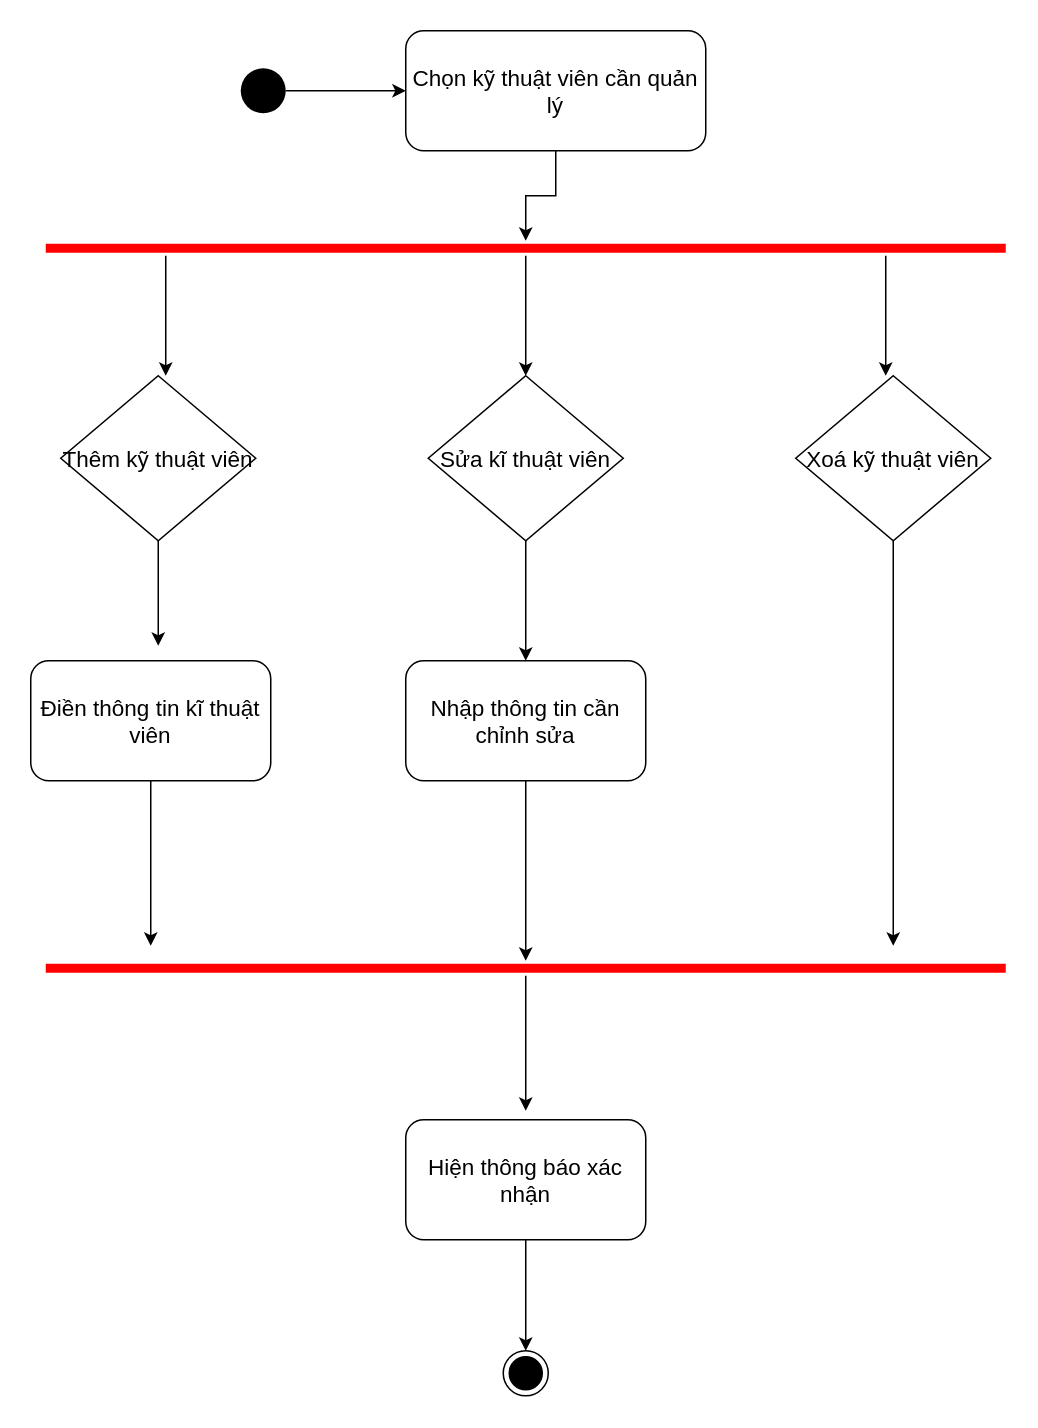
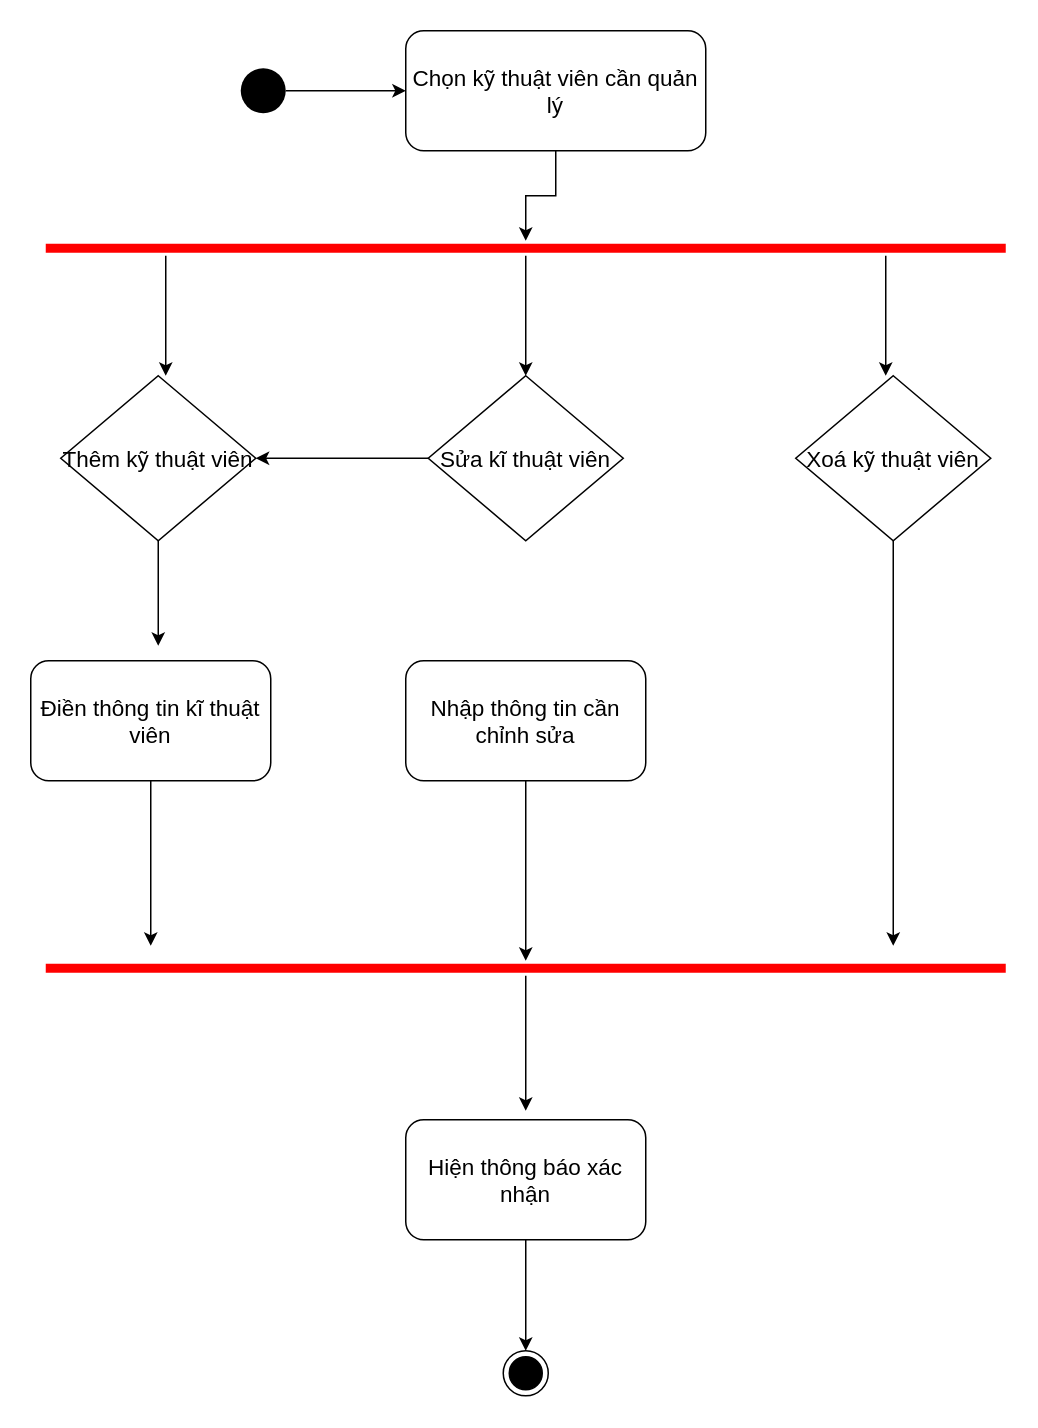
  <mxCell id="0" />
  <mxCell id="1" parent="0" />
  <mxCell id="2" style="edgeStyle=orthogonalEdgeStyle;rounded=0;orthogonalLoop=1;jettySize=auto;html=1;entryX=0;entryY=0.5;entryDx=0;entryDy=0;fontSize=15;" edge="1" parent="1" source="3" target="5"><mxGeometry relative="1" as="geometry" /></mxCell>
  <mxCell id="3" value="" style="ellipse;fillColor=#000000;strokeColor=none;" vertex="1" parent="1"><mxGeometry x="160" y="45" width="30" height="30" as="geometry" /></mxCell>
  <mxCell id="4" style="edgeStyle=orthogonalEdgeStyle;rounded=0;orthogonalLoop=1;jettySize=auto;html=1;fontSize=15;" edge="1" parent="1" source="5" target="10"><mxGeometry relative="1" as="geometry" /></mxCell>
  <mxCell id="5" value="Chọn kỹ thuật viên cần quản lý" style="shape=rect;html=1;rounded=1;whiteSpace=wrap;align=center;fontSize=15;" vertex="1" parent="1"><mxGeometry x="270" y="20" width="200" height="80" as="geometry" /></mxCell>
  <mxCell id="6" value="" style="ellipse;html=1;shape=endState;fillColor=#000000;strokeColor=#000000;fontSize=15;" vertex="1" parent="1"><mxGeometry x="335" y="900" width="30" height="30" as="geometry" /></mxCell>
  <mxCell id="7" style="edgeStyle=orthogonalEdgeStyle;rounded=0;orthogonalLoop=1;jettySize=auto;html=1;entryX=0.5;entryY=0;entryDx=0;entryDy=0;fontSize=15;" edge="1" parent="1" source="10"><mxGeometry relative="1" as="geometry"><mxPoint x="110" y="250" as="targetPoint" /><Array as="points"><mxPoint x="110" y="180" /><mxPoint x="110" y="180" /></Array></mxGeometry></mxCell>
  <mxCell id="8" style="edgeStyle=orthogonalEdgeStyle;rounded=0;orthogonalLoop=1;jettySize=auto;html=1;entryX=0.5;entryY=0;entryDx=0;entryDy=0;fontSize=15;" edge="1" parent="1" source="10"><mxGeometry relative="1" as="geometry"><mxPoint x="350" y="250" as="targetPoint" /></mxGeometry></mxCell>
  <mxCell id="9" style="edgeStyle=orthogonalEdgeStyle;rounded=0;orthogonalLoop=1;jettySize=auto;html=1;entryX=0.5;entryY=0;entryDx=0;entryDy=0;fontSize=15;" edge="1" parent="1" source="10"><mxGeometry relative="1" as="geometry"><mxPoint x="590" y="250" as="targetPoint" /><Array as="points"><mxPoint x="590" y="190" /><mxPoint x="590" y="190" /></Array></mxGeometry></mxCell>
  <mxCell id="10" value="" style="shape=line;html=1;strokeWidth=6;strokeColor=#ff0000;fontSize=15;" vertex="1" parent="1"><mxGeometry x="30" y="160" width="640" height="10" as="geometry" /></mxCell>
  <mxCell id="11" style="edgeStyle=orthogonalEdgeStyle;rounded=0;orthogonalLoop=1;jettySize=auto;html=1;fontSize=15;" edge="1" parent="1" source="12"><mxGeometry relative="1" as="geometry"><mxPoint x="105" y="430" as="targetPoint" /></mxGeometry></mxCell>
  <mxCell id="12" value="Thêm kỹ thuật viên" style="rhombus;fontSize=15;" vertex="1" parent="1"><mxGeometry x="40" y="250" width="130" height="110" as="geometry" /></mxCell>
- <mxCell id="13" style="edgeStyle=orthogonalEdgeStyle;rounded=0;orthogonalLoop=1;jettySize=auto;html=1;entryX=0.5;entryY=0;entryDx=0;entryDy=0;fontSize=15;" edge="1" parent="1" source="14" target="20"><mxGeometry relative="1" as="geometry" /></mxCell>
+ <mxCell id="13" style="edgeStyle=orthogonalEdgeStyle;rounded=0;orthogonalLoop=1;jettySize=auto;html=1;fontSize=15;" edge="1" parent="1" source="14" target="12"><mxGeometry relative="1" as="geometry" /></mxCell>
  <mxCell id="14" value="Sửa kĩ thuật viên" style="rhombus;fontSize=15;" vertex="1" parent="1"><mxGeometry x="285" y="250" width="130" height="110" as="geometry" /></mxCell>
  <mxCell id="15" style="edgeStyle=orthogonalEdgeStyle;rounded=0;orthogonalLoop=1;jettySize=auto;html=1;fontSize=15;" edge="1" parent="1" source="16"><mxGeometry relative="1" as="geometry"><mxPoint x="595" y="630" as="targetPoint" /></mxGeometry></mxCell>
  <mxCell id="16" value="Xoá kỹ thuật viên" style="rhombus;fontSize=15;" vertex="1" parent="1"><mxGeometry x="530" y="250" width="130" height="110" as="geometry" /></mxCell>
  <mxCell id="17" style="edgeStyle=orthogonalEdgeStyle;rounded=0;orthogonalLoop=1;jettySize=auto;html=1;fontSize=15;" edge="1" parent="1" source="18"><mxGeometry relative="1" as="geometry"><mxPoint x="100" y="630" as="targetPoint" /></mxGeometry></mxCell>
  <mxCell id="18" value="Điền thông tin kĩ thuật viên" style="shape=rect;html=1;rounded=1;whiteSpace=wrap;align=center;fontSize=15;" vertex="1" parent="1"><mxGeometry x="20" y="440" width="160" height="80" as="geometry" /></mxCell>
  <mxCell id="19" style="edgeStyle=orthogonalEdgeStyle;rounded=0;orthogonalLoop=1;jettySize=auto;html=1;fontSize=15;" edge="1" parent="1" source="20" target="22"><mxGeometry relative="1" as="geometry" /></mxCell>
  <mxCell id="20" value="Nhập thông tin cần chỉnh sửa" style="shape=rect;html=1;rounded=1;whiteSpace=wrap;align=center;fontSize=15;" vertex="1" parent="1"><mxGeometry x="270" y="440" width="160" height="80" as="geometry" /></mxCell>
  <mxCell id="21" style="edgeStyle=orthogonalEdgeStyle;rounded=0;orthogonalLoop=1;jettySize=auto;html=1;fontSize=15;" edge="1" parent="1" source="22"><mxGeometry relative="1" as="geometry"><mxPoint x="350" y="740" as="targetPoint" /></mxGeometry></mxCell>
  <mxCell id="22" value="" style="shape=line;html=1;strokeWidth=6;strokeColor=#ff0000;fontSize=15;" vertex="1" parent="1"><mxGeometry x="30" y="640" width="640" height="10" as="geometry" /></mxCell>
  <mxCell id="23" style="edgeStyle=orthogonalEdgeStyle;rounded=0;orthogonalLoop=1;jettySize=auto;html=1;entryX=0.5;entryY=0;entryDx=0;entryDy=0;fontSize=15;" edge="1" parent="1" source="24" target="6"><mxGeometry relative="1" as="geometry" /></mxCell>
  <mxCell id="24" value="Hiện thông báo xác nhận" style="shape=rect;html=1;rounded=1;whiteSpace=wrap;align=center;fontSize=15;" vertex="1" parent="1"><mxGeometry x="270" y="746" width="160" height="80" as="geometry" /></mxCell>
